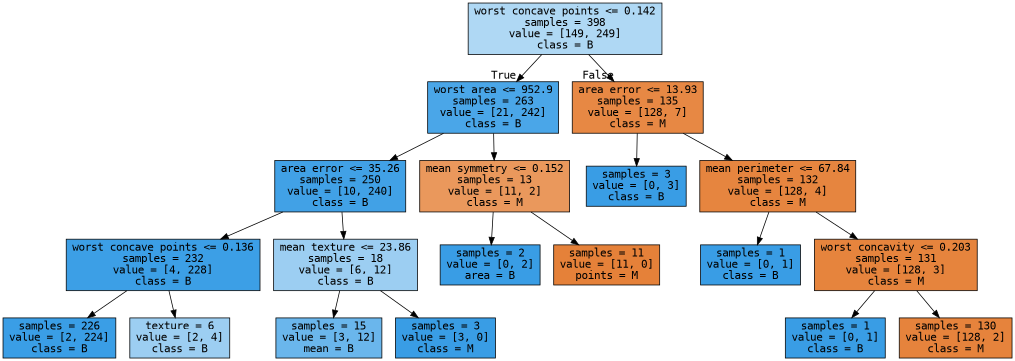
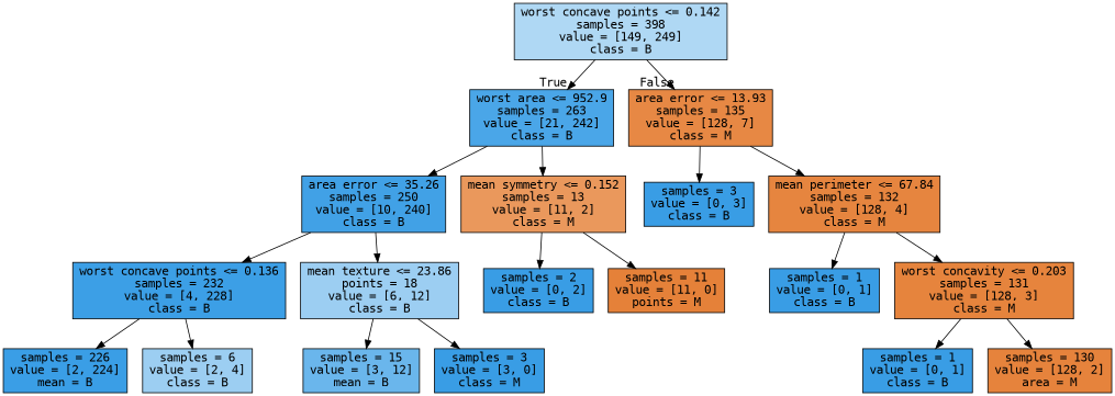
  digraph {
    fontname="DejaVu Sans Mono"
    node [color=black fillcolor="#399de5ff" fontname="DejaVu Sans Mono" shape=box style=filled]
    edge [fontname="DejaVu Sans Mono"]
    n1 [fillcolor="#399de566" label="worst concave points <= 0.142\nsamples = 398\nvalue = [149, 249]\nclass = B"]
    n2 [fillcolor="#399de5e9" label="worst area <= 952.9\nsamples = 263\nvalue = [21, 242]\nclass = B"]
    n3 [fillcolor="#e58139f1" label="area error <= 13.93\nsamples = 135\nvalue = [128, 7]\nclass = M"]
    n4 [fillcolor="#399de5f4" label="area error <= 35.26\nsamples = 250\nvalue = [10, 240]\nclass = B"]
    n5 [fillcolor="#e58139d1" label="mean symmetry <= 0.152\nsamples = 13\nvalue = [11, 2]\nclass = M"]
    n6 [label="samples = 3\nvalue = [0, 3]\nclass = B"]
    n7 [fillcolor="#e58139f7" label="mean perimeter <= 67.84\nsamples = 132\nvalue = [128, 4]\nclass = M"]
    n8 [fillcolor="#399de5fb" label="worst concave points <= 0.136\nsamples = 232\nvalue = [4, 228]\nclass = B"]
-   n9 [fillcolor="#399de57f" label="mean texture <= 23.86\nsamples = 18\nvalue = [6, 12]\nclass = B"]
-   n10 [label="samples = 2\nvalue = [0, 2]\narea = B"]
+   n9 [fillcolor="#399de57f" label="mean texture <= 23.86\npoints = 18\nvalue = [6, 12]\nclass = B"]
+   n10 [label="samples = 2\nvalue = [0, 2]\nclass = B"]
    n11 [fillcolor="#e58139ff" label="samples = 11\nvalue = [11, 0]\npoints = M"]
-   n12 [fillcolor="#399de5fd" label="samples = 226\nvalue = [2, 224]\nclass = B"]
-   n13 [fillcolor="#399de57f" label="texture = 6\nvalue = [2, 4]\nclass = B"]
+   n12 [fillcolor="#399de5fd" label="samples = 226\nvalue = [2, 224]\nmean = B"]
+   n13 [fillcolor="#399de57f" label="samples = 6\nvalue = [2, 4]\nclass = B"]
    n14 [fillcolor="#399de5bf" label="samples = 15\nvalue = [3, 12]\nmean = B"]
    n15 [label="samples = 3\nvalue = [3, 0]\nclass = M"]
    n16 [label="samples = 1\nvalue = [0, 1]\nclass = B"]
    n17 [fillcolor="#e58139f9" label="worst concavity <= 0.203\nsamples = 131\nvalue = [128, 3]\nclass = M"]
    n18 [label="samples = 1\nvalue = [0, 1]\nclass = B"]
-   n19 [fillcolor="#e58139fb" label="samples = 130\nvalue = [128, 2]\nclass = M"]
+   n19 [fillcolor="#e58139fb" label="samples = 130\nvalue = [128, 2]\narea = M"]
    n1 -> n2 [headlabel=True labelangle=45 labeldistance=2.5]
    n1 -> n3 [headlabel=False labelangle=-45 labeldistance=2.5]
    n2 -> n4
    n2 -> n5
    n3 -> n6
    n3 -> n7
    n4 -> n8
    n4 -> n9
    n5 -> n10
    n5 -> n11
    n7 -> n16
    n7 -> n17
    n8 -> n12
    n8 -> n13
    n9 -> n14
    n9 -> n15
    n17 -> n18
    n17 -> n19
  }
